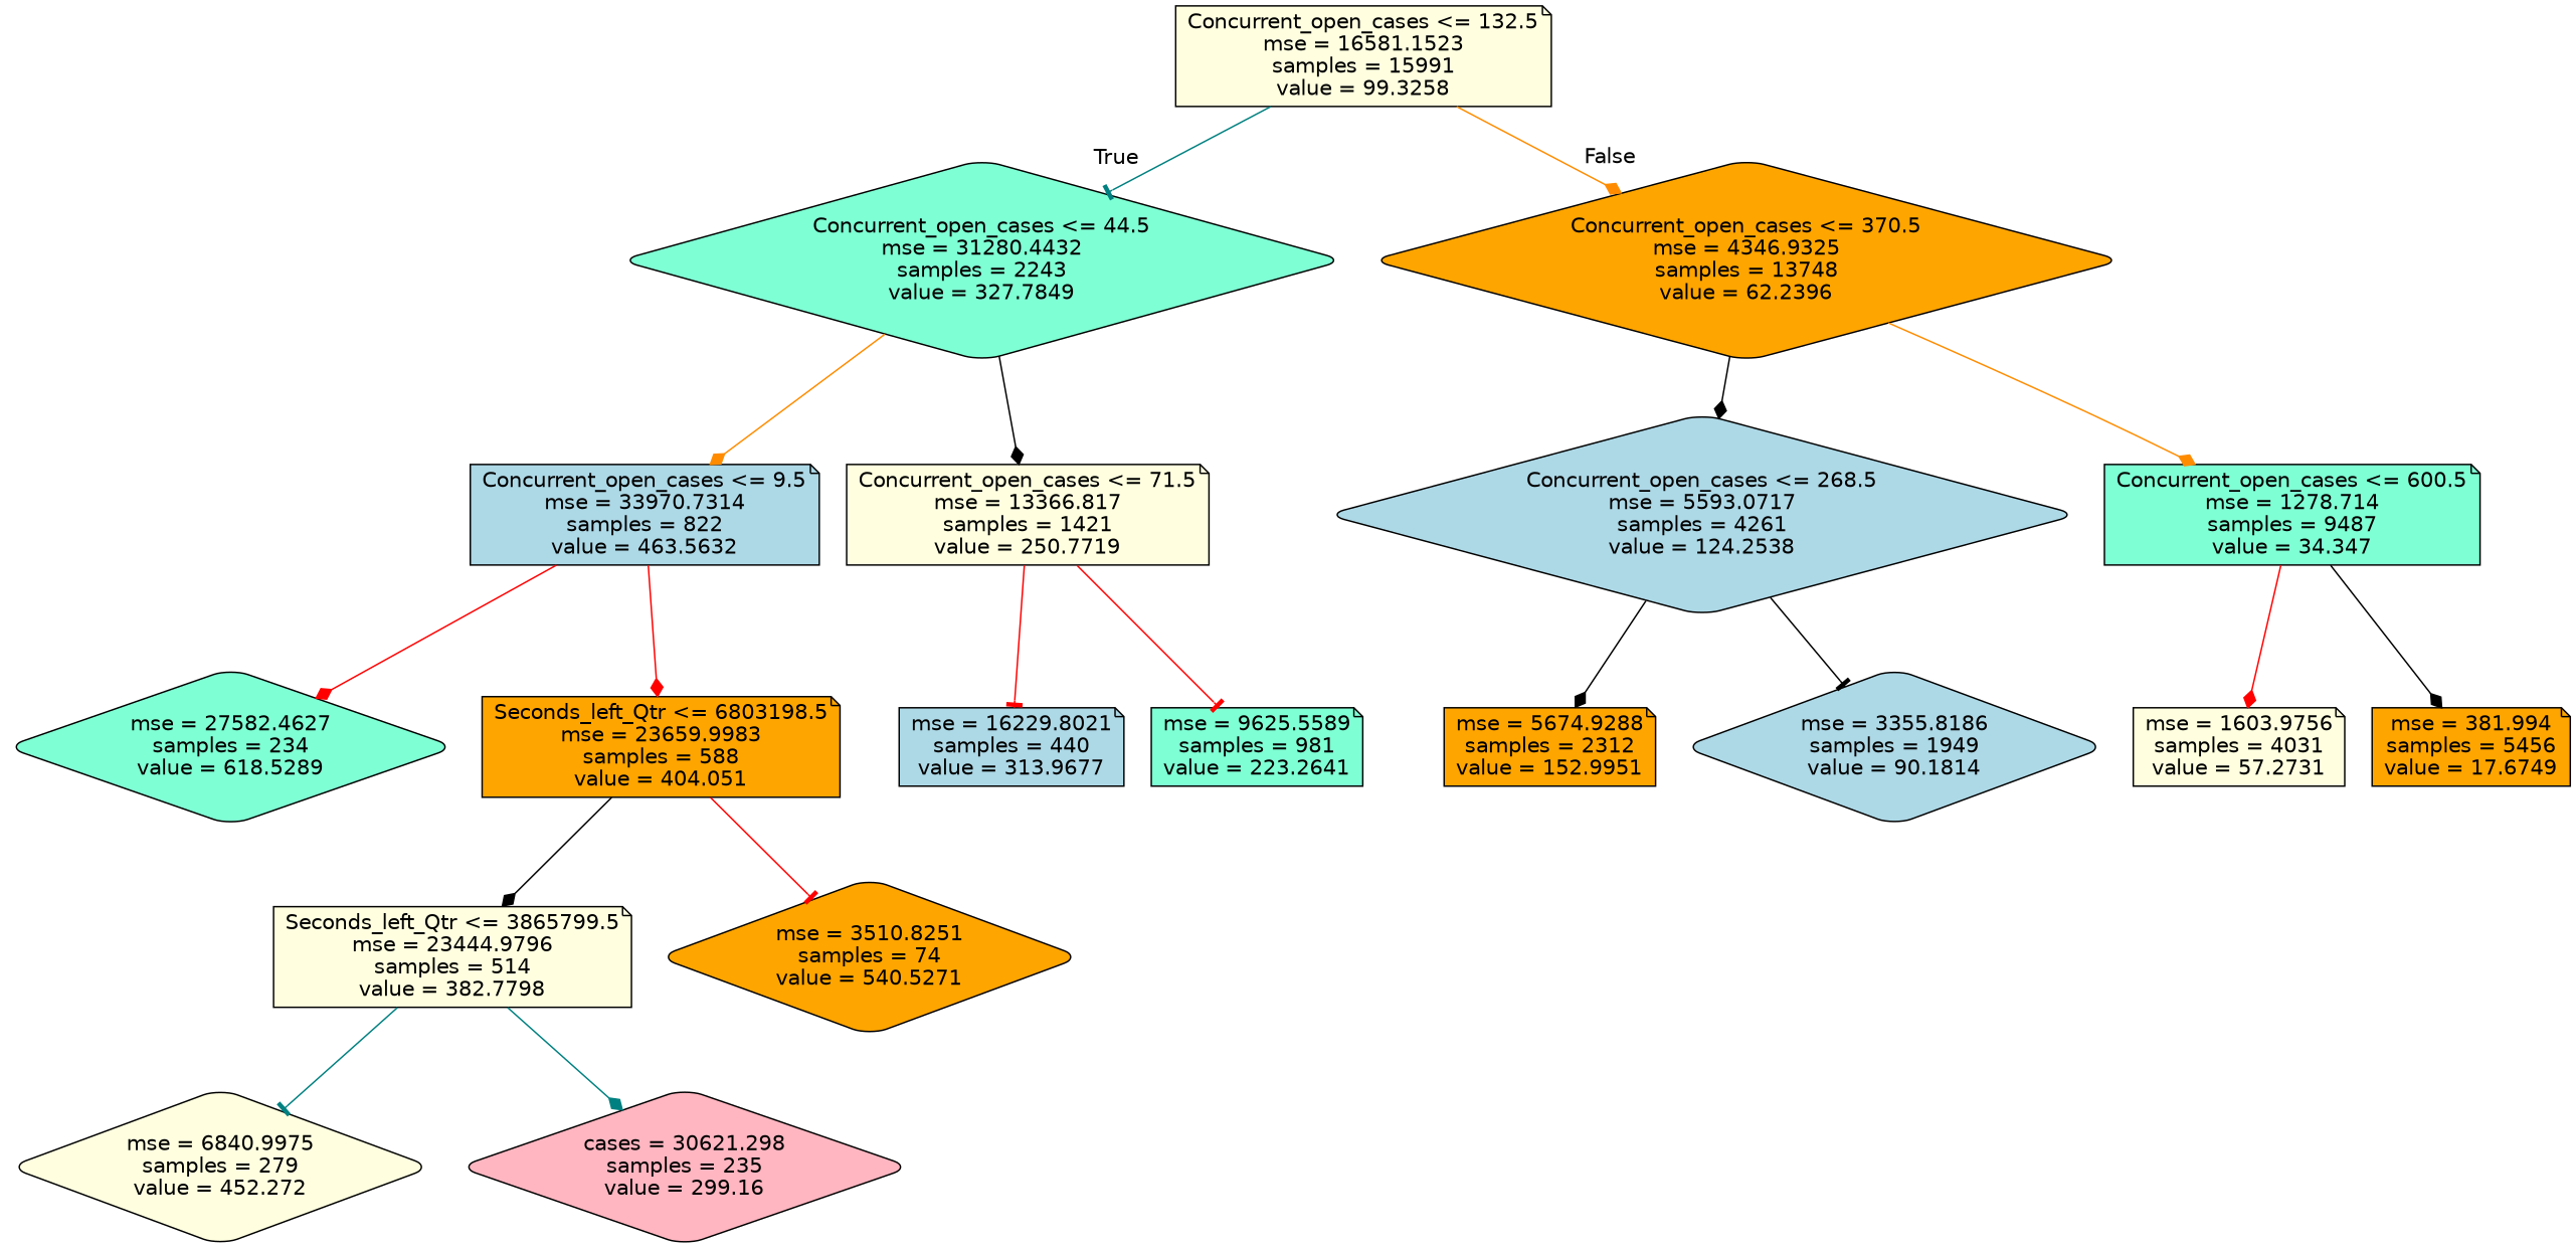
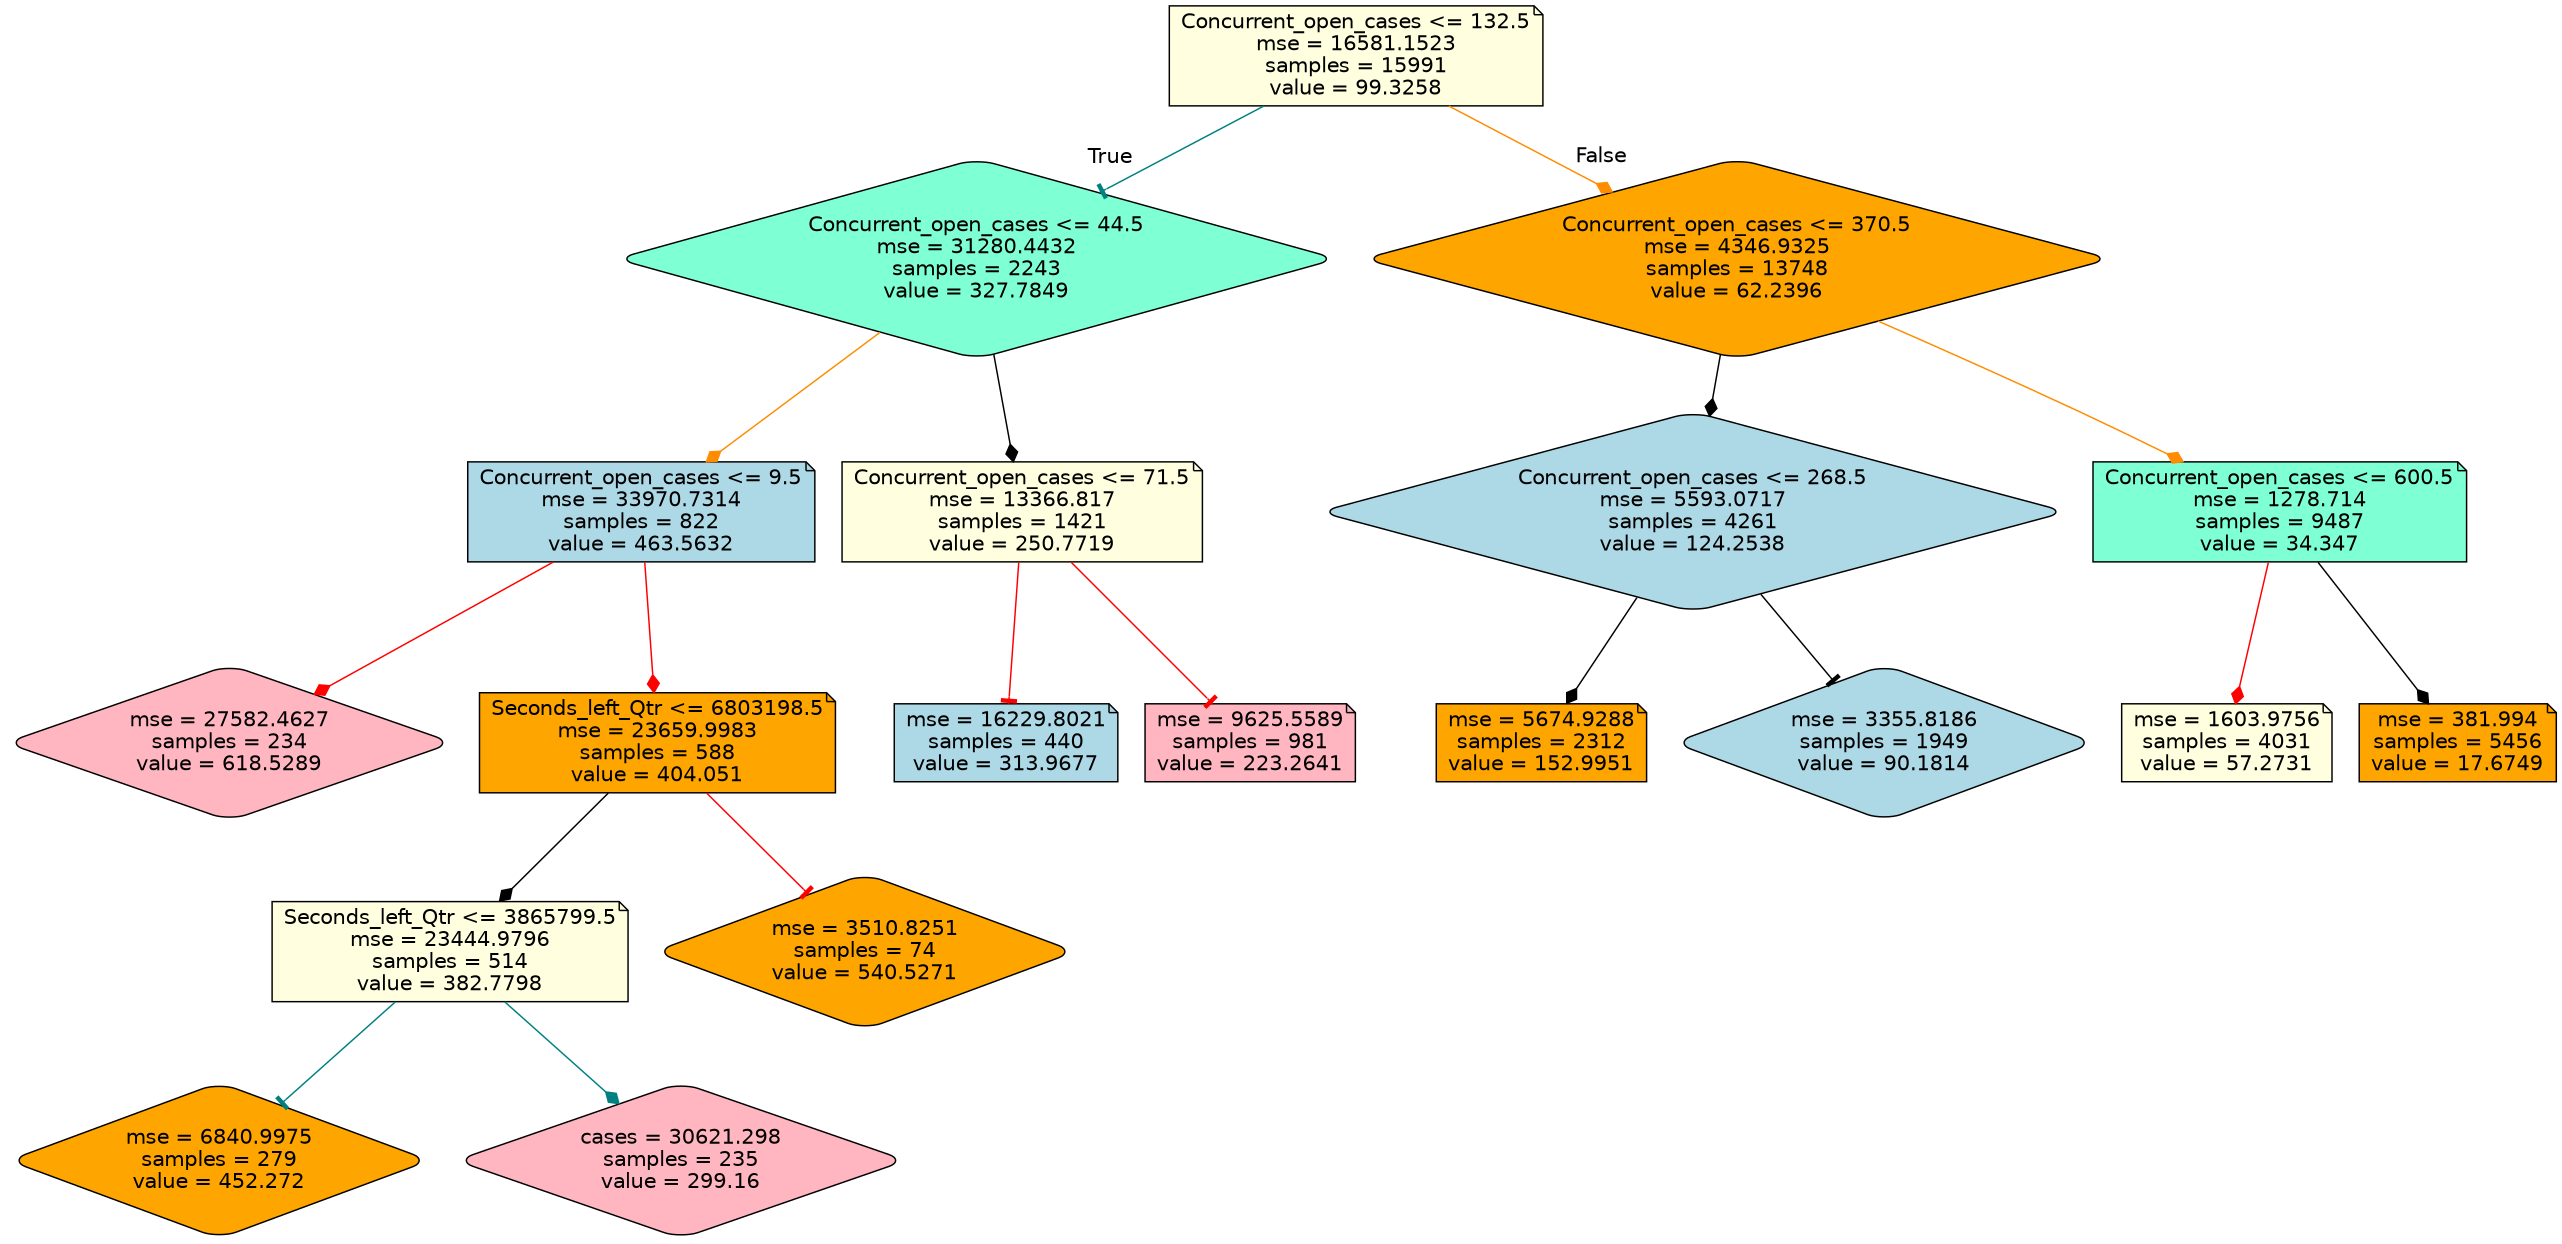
  digraph {
    node [color=black fillcolor=lightyellow fontname=helvetica shape=note style="filled, rounded"]
    edge [arrowhead=diamond color=black fontname=helvetica]
    n1 [label="Concurrent_open_cases <= 132.5\nmse = 16581.1523\nsamples = 15991\nvalue = 99.3258"]
    n2 [fillcolor=aquamarine label="Concurrent_open_cases <= 44.5\nmse = 31280.4432\nsamples = 2243\nvalue = 327.7849" shape=diamond]
    n3 [fillcolor=orange label="Concurrent_open_cases <= 370.5\nmse = 4346.9325\nsamples = 13748\nvalue = 62.2396" shape=diamond]
    n4 [fillcolor=lightblue label="Concurrent_open_cases <= 9.5\nmse = 33970.7314\nsamples = 822\nvalue = 463.5632"]
    n5 [label="Concurrent_open_cases <= 71.5\nmse = 13366.817\nsamples = 1421\nvalue = 250.7719"]
    n6 [fillcolor=lightblue label="Concurrent_open_cases <= 268.5\nmse = 5593.0717\nsamples = 4261\nvalue = 124.2538" shape=diamond]
    n7 [fillcolor=aquamarine label="Concurrent_open_cases <= 600.5\nmse = 1278.714\nsamples = 9487\nvalue = 34.347"]
-   n8 [fillcolor=aquamarine label="mse = 27582.4627\nsamples = 234\nvalue = 618.5289" shape=diamond]
+   n8 [fillcolor=lightpink label="mse = 27582.4627\nsamples = 234\nvalue = 618.5289" shape=diamond]
    n9 [fillcolor=orange label="Seconds_left_Qtr <= 6803198.5\nmse = 23659.9983\nsamples = 588\nvalue = 404.051"]
    n10 [fillcolor=lightblue label="mse = 16229.8021\nsamples = 440\nvalue = 313.9677"]
-   n11 [fillcolor=aquamarine label="mse = 9625.5589\nsamples = 981\nvalue = 223.2641"]
+   n11 [fillcolor=lightpink label="mse = 9625.5589\nsamples = 981\nvalue = 223.2641"]
    n12 [label="Seconds_left_Qtr <= 3865799.5\nmse = 23444.9796\nsamples = 514\nvalue = 382.7798"]
    n13 [fillcolor=orange label="mse = 3510.8251\nsamples = 74\nvalue = 540.5271" shape=diamond]
-   n14 [label="mse = 6840.9975\nsamples = 279\nvalue = 452.272" shape=diamond]
+   n14 [fillcolor=orange label="mse = 6840.9975\nsamples = 279\nvalue = 452.272" shape=diamond]
    n15 [fillcolor=lightpink label="cases = 30621.298\nsamples = 235\nvalue = 299.16" shape=diamond]
    n16 [fillcolor=orange label="mse = 5674.9288\nsamples = 2312\nvalue = 152.9951"]
    n17 [fillcolor=lightblue label="mse = 3355.8186\nsamples = 1949\nvalue = 90.1814" shape=diamond]
    n18 [label="mse = 1603.9756\nsamples = 4031\nvalue = 57.2731"]
    n19 [fillcolor=orange label="mse = 381.994\nsamples = 5456\nvalue = 17.6749"]
    n1 -> n2 [arrowhead=tee color=teal headlabel=True labelangle=45 labeldistance=2.5]
    n1 -> n3 [color=darkorange headlabel=False labelangle=-45 labeldistance=2.5]
    n2 -> n4 [color=darkorange]
    n2 -> n5
    n3 -> n6
    n3 -> n7 [color=darkorange]
    n4 -> n8 [color=red]
    n4 -> n9 [color=red]
    n5 -> n10 [arrowhead=tee color=red]
    n5 -> n11 [arrowhead=tee color=red]
    n6 -> n16
    n6 -> n17 [arrowhead=tee]
    n7 -> n18 [color=red]
    n7 -> n19
    n9 -> n12
    n9 -> n13 [arrowhead=tee color=red]
    n12 -> n14 [arrowhead=tee color=teal]
    n12 -> n15 [color=teal]
  }
